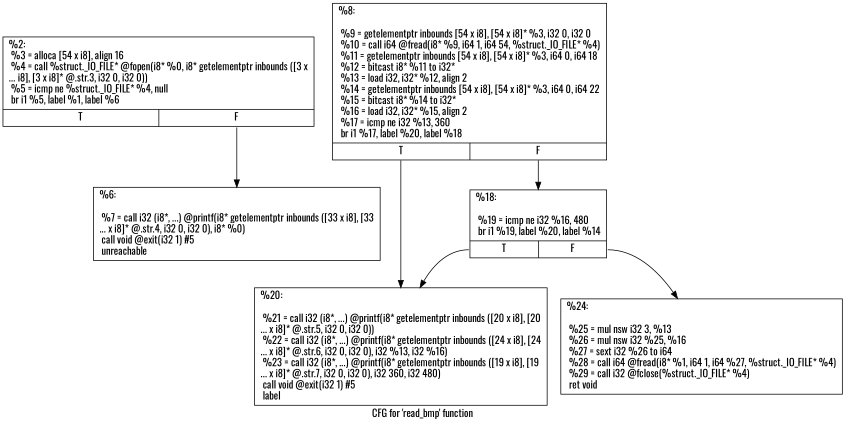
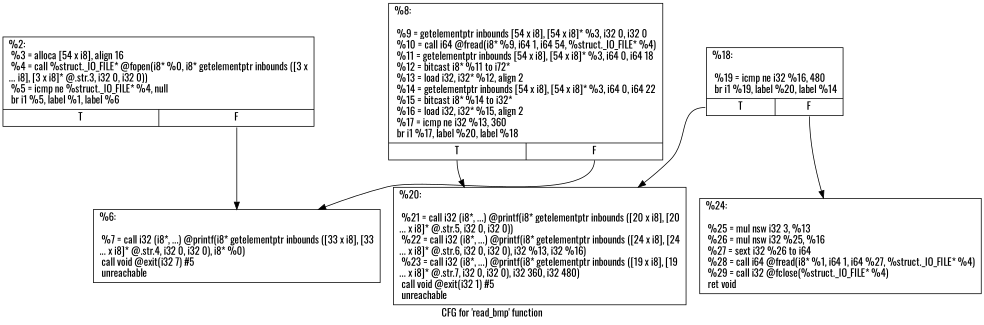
  digraph {
    fontname=Oswald
    label="CFG for 'read_bmp' function"
    node [fontname=Oswald shape=record]
    edge [fontname=Oswald tailport=s1]
    n1 [label="{%2:\l  %3 = alloca [54 x i8], align 16\l  %4 = call %struct._IO_FILE* @fopen(i8* %0, i8* getelementptr inbounds ([3 x\l... i8], [3 x i8]* @.str.3, i32 0, i32 0))\l  %5 = icmp ne %struct._IO_FILE* %4, null\l  br i1 %5, label %1, label %6\l|{<s0>T|<s1>F}}"]
-   n2 [label="{%6:\l\l  %7 = call i32 (i8*, ...) @printf(i8* getelementptr inbounds ([33 x i8], [33\l... x i8]* @.str.4, i32 0, i32 0), i8* %0)\l  call void @exit(i32 1) #5\l  unreachable\l}"]
-   n3 [label="{%8:\l\l  %9 = getelementptr inbounds [54 x i8], [54 x i8]* %3, i32 0, i32 0\l  %10 = call i64 @fread(i8* %9, i64 1, i64 54, %struct._IO_FILE* %4)\l  %11 = getelementptr inbounds [54 x i8], [54 x i8]* %3, i64 0, i64 18\l  %12 = bitcast i8* %11 to i32*\l  %13 = load i32, i32* %12, align 2\l  %14 = getelementptr inbounds [54 x i8], [54 x i8]* %3, i64 0, i64 22\l  %15 = bitcast i8* %14 to i32*\l  %16 = load i32, i32* %15, align 2\l  %17 = icmp ne i32 %13, 360\l  br i1 %17, label %20, label %18\l|{<s0>T|<s1>F}}"]
-   n4 [label="{%20:\l\l  %21 = call i32 (i8*, ...) @printf(i8* getelementptr inbounds ([20 x i8], [20\l... x i8]* @.str.5, i32 0, i32 0))\l  %22 = call i32 (i8*, ...) @printf(i8* getelementptr inbounds ([24 x i8], [24\l... x i8]* @.str.6, i32 0, i32 0), i32 %13, i32 %16)\l  %23 = call i32 (i8*, ...) @printf(i8* getelementptr inbounds ([19 x i8], [19\l... x i8]* @.str.7, i32 0, i32 0), i32 360, i32 480)\l  call void @exit(i32 1) #5\l  label\l}"]
+   n2 [label="{%6:\l\l  %7 = call i32 (i8*, ...) @printf(i8* getelementptr inbounds ([33 x i8], [33\l... x i8]* @.str.4, i32 0, i32 0), i8* %0)\l  call void @exit(i32 7) #5\l  unreachable\l}"]
+   n3 [label="{%8:\l\l  %9 = getelementptr inbounds [54 x i8], [54 x i8]* %3, i32 0, i32 0\l  %10 = call i64 @fread(i8* %9, i64 1, i64 54, %struct._IO_FILE* %4)\l  %11 = getelementptr inbounds [54 x i8], [54 x i8]* %3, i64 0, i64 18\l  %12 = bitcast i8* %11 to i72*\l  %13 = load i32, i32* %12, align 2\l  %14 = getelementptr inbounds [54 x i8], [54 x i8]* %3, i64 0, i64 22\l  %15 = bitcast i8* %14 to i32*\l  %16 = load i32, i32* %15, align 2\l  %17 = icmp ne i32 %13, 360\l  br i1 %17, label %20, label %18\l|{<s0>T|<s1>F}}"]
+   n4 [label="{%20:\l\l  %21 = call i32 (i8*, ...) @printf(i8* getelementptr inbounds ([20 x i8], [20\l... x i8]* @.str.5, i32 0, i32 0))\l  %22 = call i32 (i8*, ...) @printf(i8* getelementptr inbounds ([24 x i8], [24\l... x i8]* @.str.6, i32 0, i32 0), i32 %13, i32 %16)\l  %23 = call i32 (i8*, ...) @printf(i8* getelementptr inbounds ([19 x i8], [19\l... x i8]* @.str.7, i32 0, i32 0), i32 360, i32 480)\l  call void @exit(i32 1) #5\l  unreachable\l}"]
    n5 [label="{%18:\l\l  %19 = icmp ne i32 %16, 480\l  br i1 %19, label %20, label %14\l|{<s0>T|<s1>F}}"]
    n6 [label="{%24:\l\l  %25 = mul nsw i32 3, %13\l  %26 = mul nsw i32 %25, %16\l  %27 = sext i32 %26 to i64\l  %28 = call i64 @fread(i8* %1, i64 1, i64 %27, %struct._IO_FILE* %4)\l  %29 = call i32 @fclose(%struct._IO_FILE* %4)\l  ret void\l}"]
    n1 -> n2
    n3 -> n4 [tailport=s0]
-   n3 -> n5
+   n3 -> n2
    n5 -> n4 [tailport=s0]
    n5 -> n6
  }
